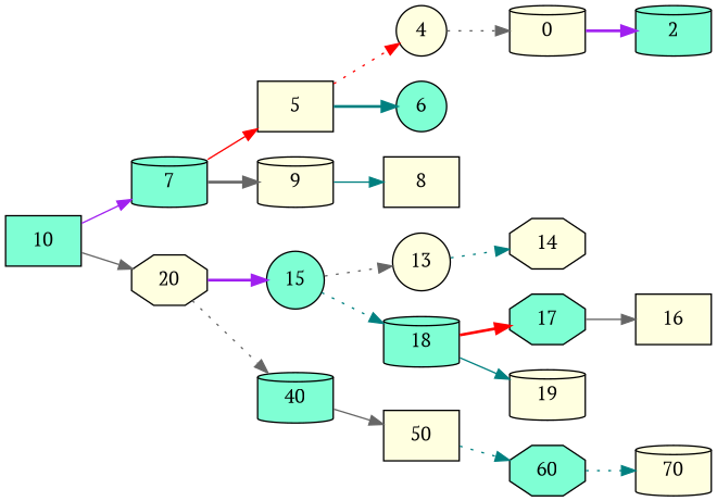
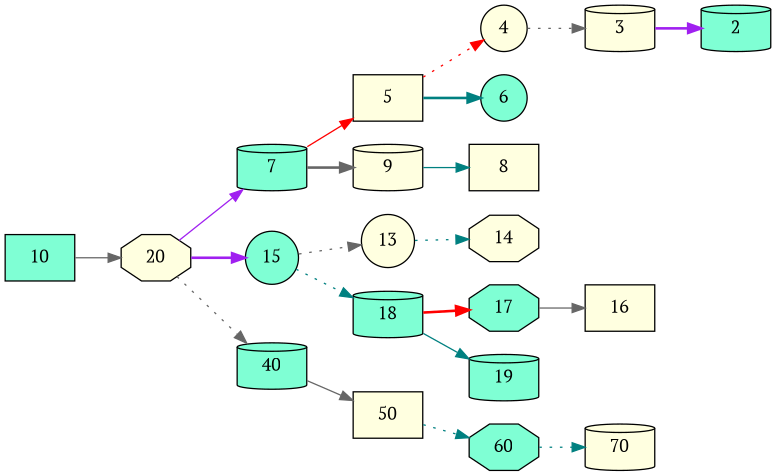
  digraph {
    fontname="PT Serif"
    rankdir=LR
    node [fillcolor=lightyellow fontname="PT Serif" shape=cylinder style=filled]
    edge [color=gray40 fontname="PT Serif" style=dotted]
    10 [fillcolor=aquamarine shape=box]
    7 [fillcolor=aquamarine]
    20 [shape=octagon]
    5 [shape=box]
    9
    15 [fillcolor=aquamarine shape=circle]
    40 [fillcolor=aquamarine]
    4 [shape=circle]
    6 [fillcolor=aquamarine shape=circle]
    8 [shape=box]
-   3 [label=0]
+   3
    2 [fillcolor=aquamarine]
    13 [shape=circle]
    18 [fillcolor=aquamarine]
    50 [shape=box]
    14 [shape=octagon]
    17 [fillcolor=aquamarine shape=octagon]
-   19
+   19 [fillcolor=aquamarine]
    16 [shape=box]
    60 [fillcolor=aquamarine shape=octagon]
    70
-   10 -> 7 [color=purple style=solid]
+   20 -> 7 [color=purple style=solid]
    10 -> 20 [style=solid]
    7 -> 5 [color=red style=solid]
    7 -> 9 [style=bold]
    20 -> 15 [color=purple style=bold]
    20 -> 40
    5 -> 4 [color=red]
    5 -> 6 [color=teal style=bold]
    9 -> 8 [color=teal style=solid]
    15 -> 13
    15 -> 18 [color=teal]
    40 -> 50 [style=solid]
    4 -> 3
    3 -> 2 [color=purple style=bold]
    13 -> 14 [color=teal]
    18 -> 17 [color=red style=bold]
    18 -> 19 [color=teal style=solid]
    50 -> 60 [color=teal]
    17 -> 16 [style=solid]
    60 -> 70 [color=teal]
  }
